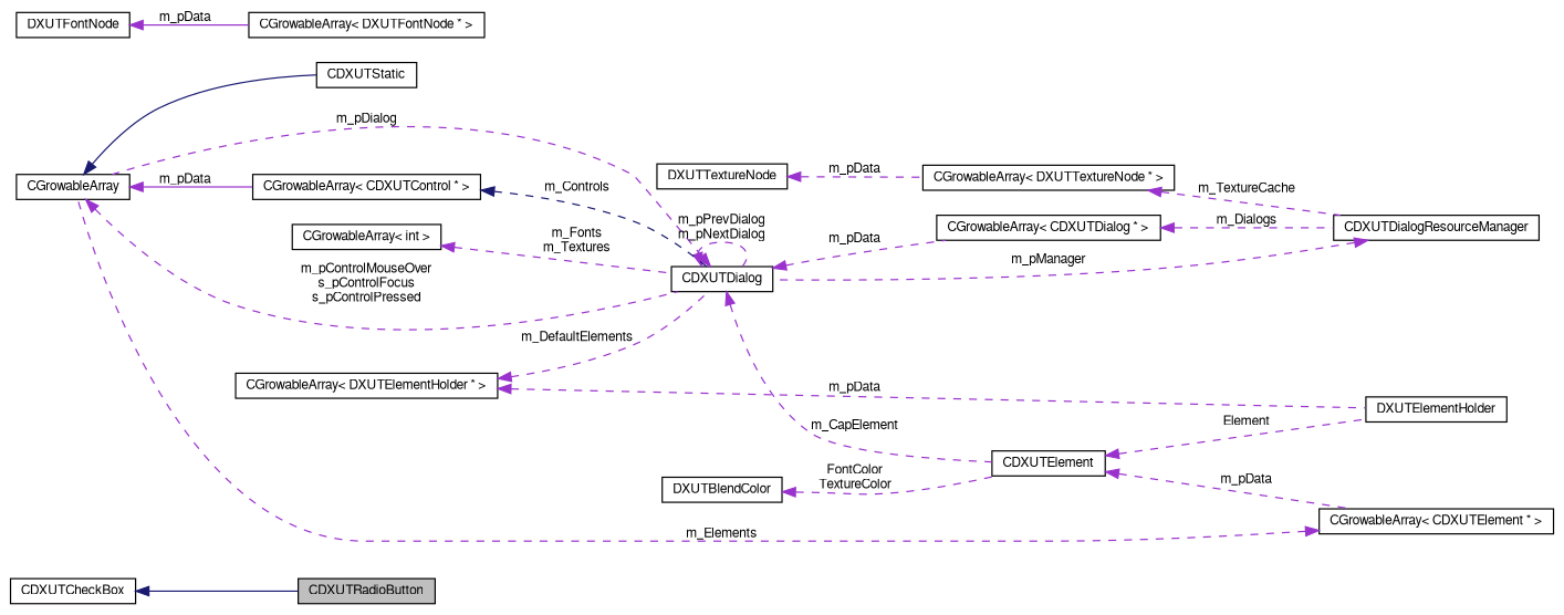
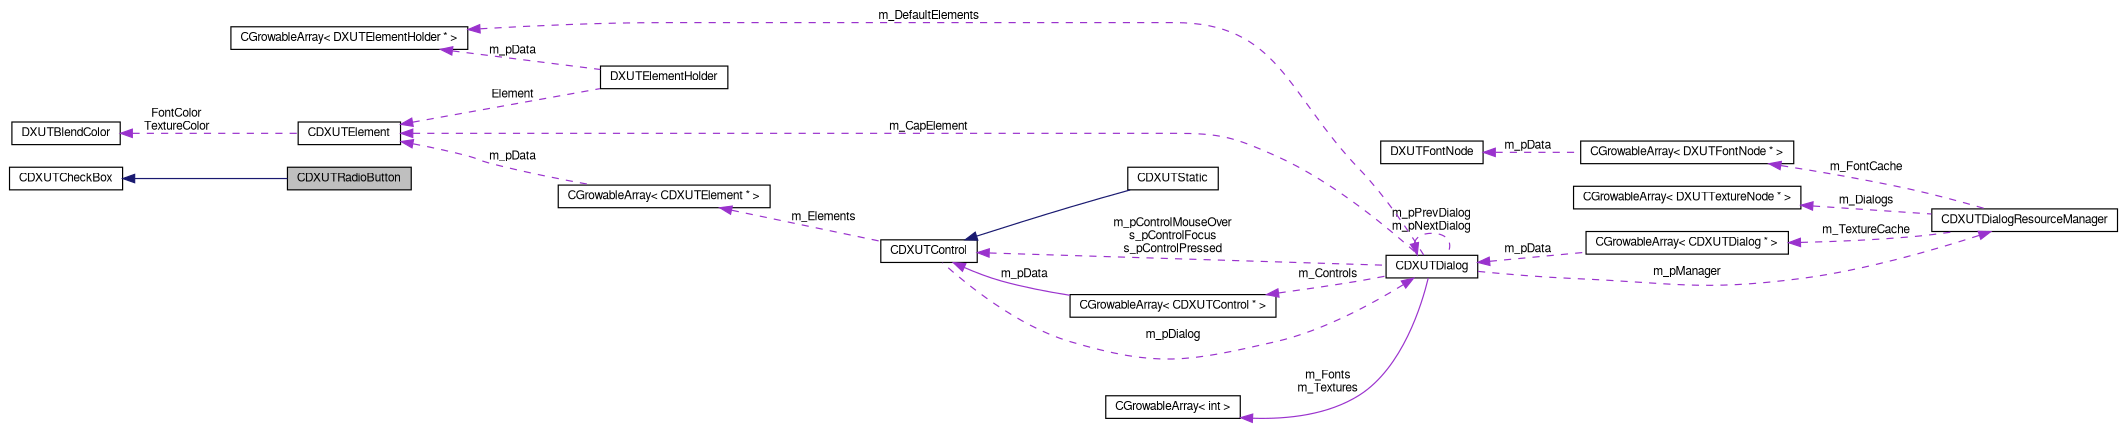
  digraph {
    rankdir=LR
    node [color=black fillcolor=white fontname=FreeSans fontsize=10 shape=record style=filled]
    edge [color=darkorchid3 dir=back fontname=FreeSans fontsize=10 labelfontname=FreeSans labelfontsize=10 style=dashed]
    n1 [fillcolor=grey75 fontcolor=black height=0.2 label=CDXUTRadioButton width=0.4]
    n2 [height=0.2 label=CDXUTCheckBox width=0.4]
    n3 [height=0.2 label=CDXUTStatic width=0.4]
-   n4 [height=0.2 label=CGrowableArray width=0.4]
+   n4 [height=0.2 label=CDXUTControl width=0.4]
    n5 [height=0.2 label=CDXUTDialog width=0.4]
    n6 [height=0.2 label="CGrowableArray\< CDXUTControl * \>" width=0.4]
    n7 [height=0.2 label="CGrowableArray\< CDXUTDialog * \>" width=0.4]
    n8 [height=0.2 label="CGrowableArray\< CDXUTElement * \>" width=0.4]
    n9 [height=0.2 label=CDXUTElement width=0.4]
    n10 [height=0.2 label=DXUTElementHolder width=0.4]
    n11 [height=0.2 label=DXUTBlendColor width=0.4]
    n12 [height=0.2 label=CDXUTDialogResourceManager width=0.4]
    n13 [height=0.2 label="CGrowableArray\< int \>" width=0.4]
    n14 [height=0.2 label="CGrowableArray\< DXUTFontNode * \>" width=0.4]
    n15 [height=0.2 label=DXUTFontNode width=0.4]
    n16 [height=0.2 label="CGrowableArray\< DXUTTextureNode * \>" width=0.4]
-   n17 [height=0.2 label=DXUTTextureNode width=0.4]
    n18 [height=0.2 label="CGrowableArray\< DXUTElementHolder * \>" width=0.4]
    n2 -> n1 [color=midnightblue style=solid]
    n4 -> n3 [color=midnightblue style=solid]
    n4 -> n5 [label="m_pControlMouseOver\ns_pControlFocus\ns_pControlPressed"]
    n4 -> n6 [label=m_pData style=solid]
    n5 -> n4 [label=m_pDialog]
    n5 -> n5 [label="m_pPrevDialog\nm_pNextDialog"]
    n5 -> n7 [label=m_pData]
-   n6 -> n5 [color=midnightblue label=m_Controls]
-   n7 -> n12 [label=m_Dialogs]
+   n6 -> n5 [label=m_Controls]
+   n7 -> n12 [label=m_TextureCache]
    n8 -> n4 [label=m_Elements]
-   n5 -> n9 [label=m_CapElement]
+   n9 -> n5 [label=m_CapElement]
    n9 -> n8 [label=m_pData]
    n9 -> n10 [label=Element]
    n11 -> n9 [label="FontColor\nTextureColor"]
    n12 -> n5 [label=m_pManager]
-   n13 -> n5 [label="m_Fonts\nm_Textures"]
-   n15 -> n14 [label=m_pData style=solid]
-   n16 -> n12 [label=m_TextureCache]
-   n17 -> n16 [label=m_pData]
+   n13 -> n5 [label="m_Fonts\nm_Textures" style=solid]
+   n14 -> n12 [label=m_FontCache]
+   n15 -> n14 [label=m_pData]
+   n16 -> n12 [label=m_Dialogs]
    n18 -> n5 [label=m_DefaultElements]
    n18 -> n10 [label=m_pData]
  }
